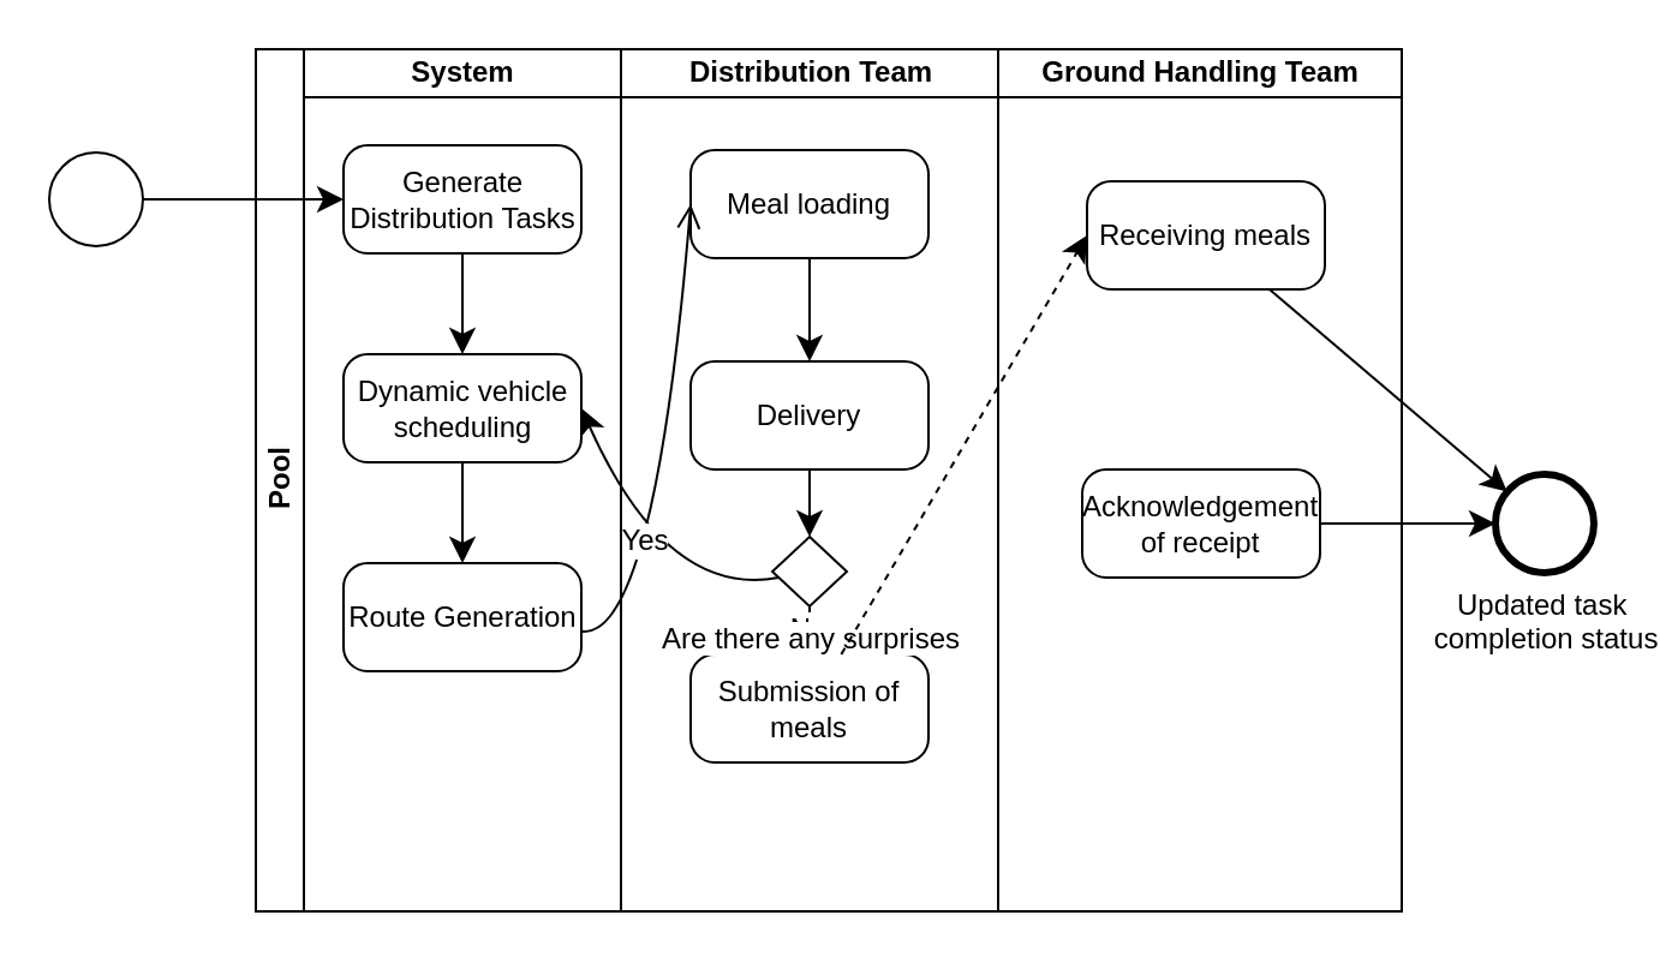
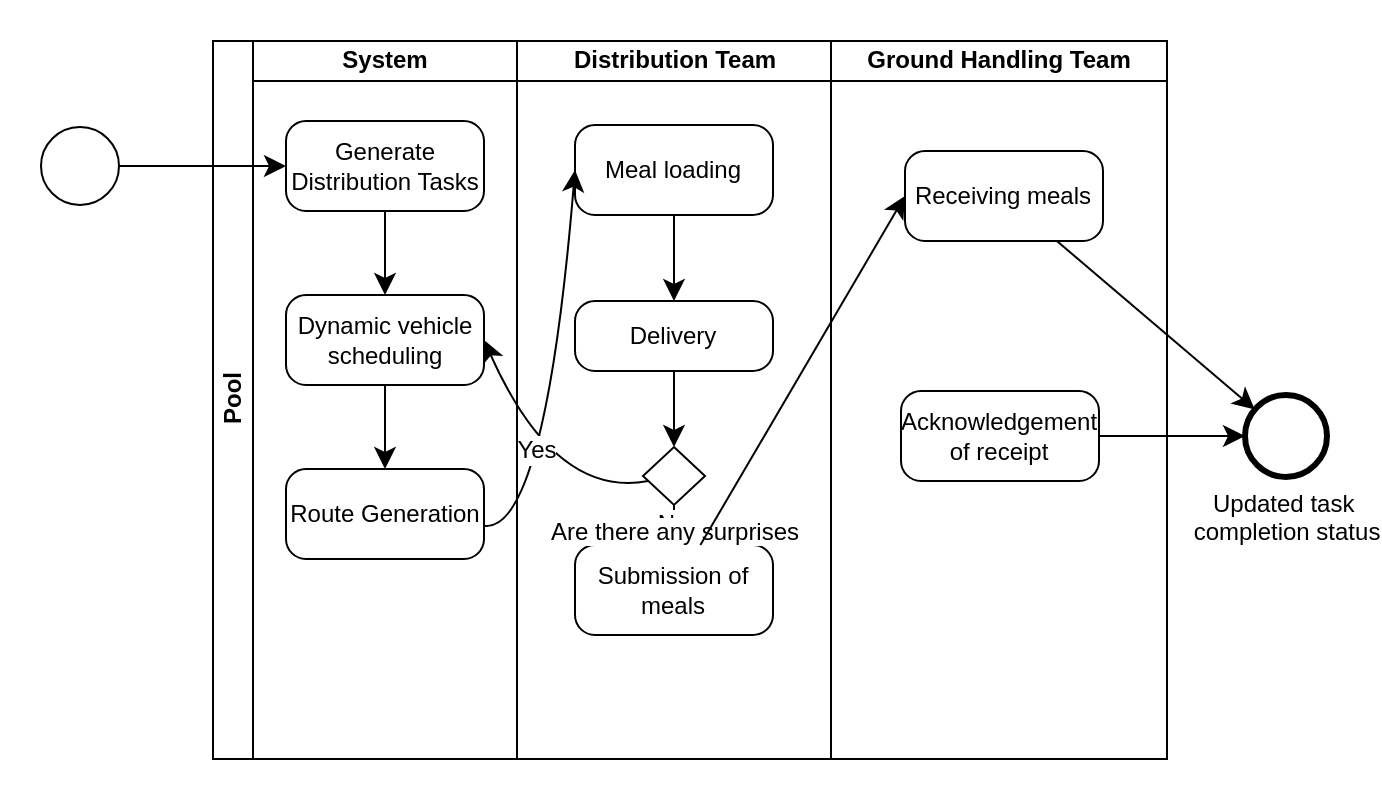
  <mxCell id="0" />
  <mxCell id="1" parent="0" />
  <mxCell id="2" value="Pool" style="swimlane;html=1;childLayout=stackLayout;resizeParent=1;resizeParentMax=0;startSize=20;horizontal=0;horizontalStack=1;whiteSpace=wrap;" vertex="1" parent="1"><mxGeometry x="106" y="20" width="477" height="359" as="geometry" /></mxCell>
  <mxCell id="3" value="System" style="swimlane;html=1;startSize=20;" vertex="1" parent="2"><mxGeometry x="20" width="132" height="359" as="geometry" /></mxCell>
  <mxCell id="4" value="Generate Distribution Tasks" style="points=[[0.25,0,0],[0.5,0,0],[0.75,0,0],[1,0.25,0],[1,0.5,0],[1,0.75,0],[0.75,1,0],[0.5,1,0],[0.25,1,0],[0,0.75,0],[0,0.5,0],[0,0.25,0]];shape=mxgraph.bpmn.task;whiteSpace=wrap;rectStyle=rounded;size=10;html=1;container=1;expand=0;collapsible=0;taskMarker=abstract;" vertex="1" parent="3"><mxGeometry x="16.5" y="40" width="99" height="45" as="geometry" /></mxCell>
  <mxCell id="5" style="edgeStyle=none;curved=1;rounded=0;orthogonalLoop=1;jettySize=auto;html=1;fontSize=12;startSize=8;endSize=8;" edge="1" parent="3" source="6" target="7"><mxGeometry relative="1" as="geometry" /></mxCell>
  <mxCell id="6" value="Dynamic vehicle scheduling" style="points=[[0.25,0,0],[0.5,0,0],[0.75,0,0],[1,0.25,0],[1,0.5,0],[1,0.75,0],[0.75,1,0],[0.5,1,0],[0.25,1,0],[0,0.75,0],[0,0.5,0],[0,0.25,0]];shape=mxgraph.bpmn.task;whiteSpace=wrap;rectStyle=rounded;size=10;html=1;container=1;expand=0;collapsible=0;taskMarker=abstract;" vertex="1" parent="3"><mxGeometry x="16.5" y="127" width="99" height="45" as="geometry" /></mxCell>
  <mxCell id="7" value="Route Generation" style="points=[[0.25,0,0],[0.5,0,0],[0.75,0,0],[1,0.25,0],[1,0.5,0],[1,0.75,0],[0.75,1,0],[0.5,1,0],[0.25,1,0],[0,0.75,0],[0,0.5,0],[0,0.25,0]];shape=mxgraph.bpmn.task;whiteSpace=wrap;rectStyle=rounded;size=10;html=1;container=1;expand=0;collapsible=0;taskMarker=abstract;" vertex="1" parent="3"><mxGeometry x="16.5" y="214" width="99" height="45" as="geometry" /></mxCell>
  <mxCell id="8" style="edgeStyle=none;curved=1;rounded=0;orthogonalLoop=1;jettySize=auto;html=1;entryX=0.5;entryY=0;entryDx=0;entryDy=0;entryPerimeter=0;fontSize=12;startSize=8;endSize=8;" edge="1" parent="3" source="4" target="6"><mxGeometry relative="1" as="geometry" /></mxCell>
  <mxCell id="9" value="Distribution Team" style="swimlane;html=1;startSize=20;" vertex="1" parent="2"><mxGeometry x="152" width="157" height="359" as="geometry" /></mxCell>
  <mxCell id="10" style="edgeStyle=none;curved=1;rounded=0;orthogonalLoop=1;jettySize=auto;html=1;fontSize=12;startSize=8;endSize=8;" edge="1" parent="9" source="11" target="13"><mxGeometry relative="1" as="geometry" /></mxCell>
  <mxCell id="11" value="Meal loading" style="points=[[0.25,0,0],[0.5,0,0],[0.75,0,0],[1,0.25,0],[1,0.5,0],[1,0.75,0],[0.75,1,0],[0.5,1,0],[0.25,1,0],[0,0.75,0],[0,0.5,0],[0,0.25,0]];shape=mxgraph.bpmn.task;whiteSpace=wrap;rectStyle=rounded;size=10;html=1;container=1;expand=0;collapsible=0;taskMarker=abstract;" vertex="1" parent="9"><mxGeometry x="29" y="42" width="99" height="45" as="geometry" /></mxCell>
  <mxCell id="12" value="Submission of meals" style="points=[[0.25,0,0],[0.5,0,0],[0.75,0,0],[1,0.25,0],[1,0.5,0],[1,0.75,0],[0.75,1,0],[0.5,1,0],[0.25,1,0],[0,0.75,0],[0,0.5,0],[0,0.25,0]];shape=mxgraph.bpmn.task;whiteSpace=wrap;rectStyle=rounded;size=10;html=1;container=1;expand=0;collapsible=0;taskMarker=abstract;" vertex="1" parent="9"><mxGeometry x="29" y="252" width="99" height="45" as="geometry" /></mxCell>
- <mxCell id="13" value="Delivery" style="points=[[0.25,0,0],[0.5,0,0],[0.75,0,0],[1,0.25,0],[1,0.5,0],[1,0.75,0],[0.75,1,0],[0.5,1,0],[0.25,1,0],[0,0.75,0],[0,0.5,0],[0,0.25,0]];shape=mxgraph.bpmn.task;whiteSpace=wrap;rectStyle=rounded;size=10;html=1;container=1;expand=0;collapsible=0;taskMarker=abstract;" vertex="1" parent="9"><mxGeometry x="29" y="130" width="99" height="45" as="geometry" /></mxCell>
+ <mxCell id="13" value="Delivery" style="points=[[0.25,0,0],[0.5,0,0],[0.75,0,0],[1,0.25,0],[1,0.5,0],[1,0.75,0],[0.75,1,0],[0.5,1,0],[0.25,1,0],[0,0.75,0],[0,0.5,0],[0,0.25,0]];shape=mxgraph.bpmn.task;whiteSpace=wrap;rectStyle=rounded;size=10;html=1;container=1;expand=0;collapsible=0;taskMarker=abstract;" vertex="1" parent="9"><mxGeometry x="29" y="130" width="99" height="35" as="geometry" /></mxCell>
  <mxCell id="14" style="edgeStyle=none;curved=1;rounded=0;orthogonalLoop=1;jettySize=auto;html=1;fontSize=12;startSize=8;endSize=8;" edge="1" parent="9" source="16" target="12"><mxGeometry relative="1" as="geometry" /></mxCell>
  <mxCell id="15" value="No" style="edgeLabel;html=1;align=center;verticalAlign=middle;resizable=0;points=[];fontSize=12;" vertex="1" connectable="0" parent="14"><mxGeometry x="-0.124" y="-1" relative="1" as="geometry"><mxPoint as="offset" /></mxGeometry></mxCell>
  <mxCell id="16" value="Are there any surprises" style="points=[[0.25,0.25,0],[0.5,0,0],[0.75,0.25,0],[1,0.5,0],[0.75,0.75,0],[0.5,1,0],[0.25,0.75,0],[0,0.5,0]];shape=mxgraph.bpmn.gateway2;html=1;verticalLabelPosition=bottom;labelBackgroundColor=#ffffff;verticalAlign=top;align=center;perimeter=rhombusPerimeter;outlineConnect=0;outline=none;symbol=none;" vertex="1" parent="9"><mxGeometry x="63" y="203" width="31" height="29" as="geometry" /></mxCell>
  <mxCell id="17" style="edgeStyle=none;curved=1;rounded=0;orthogonalLoop=1;jettySize=auto;html=1;entryX=0.5;entryY=0;entryDx=0;entryDy=0;entryPerimeter=0;fontSize=12;startSize=8;endSize=8;" edge="1" parent="9" source="13" target="16"><mxGeometry relative="1" as="geometry" /></mxCell>
  <mxCell id="18" value="Ground Handling Team" style="swimlane;html=1;startSize=20;" vertex="1" parent="2"><mxGeometry x="309" width="168" height="359" as="geometry" /></mxCell>
  <mxCell id="19" style="edgeStyle=none;curved=1;rounded=0;orthogonalLoop=1;jettySize=auto;html=1;fontSize=12;startSize=8;endSize=8;" edge="1" parent="18" source="20" target="28"><mxGeometry relative="1" as="geometry" /></mxCell>
  <mxCell id="20" value="Receiving meals" style="points=[[0.25,0,0],[0.5,0,0],[0.75,0,0],[1,0.25,0],[1,0.5,0],[1,0.75,0],[0.75,1,0],[0.5,1,0],[0.25,1,0],[0,0.75,0],[0,0.5,0],[0,0.25,0]];shape=mxgraph.bpmn.task;whiteSpace=wrap;rectStyle=rounded;size=10;html=1;container=1;expand=0;collapsible=0;taskMarker=abstract;" vertex="1" parent="18"><mxGeometry x="37" y="55" width="99" height="45" as="geometry" /></mxCell>
  <mxCell id="21" value="Acknowledgement of receipt" style="points=[[0.25,0,0],[0.5,0,0],[0.75,0,0],[1,0.25,0],[1,0.5,0],[1,0.75,0],[0.75,1,0],[0.5,1,0],[0.25,1,0],[0,0.75,0],[0,0.5,0],[0,0.25,0]];shape=mxgraph.bpmn.task;whiteSpace=wrap;rectStyle=rounded;size=10;html=1;container=1;expand=0;collapsible=0;taskMarker=abstract;" vertex="1" parent="18"><mxGeometry x="35" y="175" width="99" height="45" as="geometry" /></mxCell>
- <mxCell id="22" style="edgeStyle=none;curved=1;rounded=0;orthogonalLoop=1;jettySize=auto;html=1;entryX=0;entryY=0.5;entryDx=0;entryDy=0;entryPerimeter=0;fontSize=12;startSize=8;endSize=8;endArrow=open;" edge="1" parent="2" source="7" target="11"><mxGeometry relative="1" as="geometry"><Array as="points"><mxPoint x="166" y="246" /></Array></mxGeometry></mxCell>
+ <mxCell id="22" style="edgeStyle=none;curved=1;rounded=0;orthogonalLoop=1;jettySize=auto;html=1;entryX=0;entryY=0.5;entryDx=0;entryDy=0;entryPerimeter=0;fontSize=12;startSize=8;endSize=8;" edge="1" parent="2" source="7" target="11"><mxGeometry relative="1" as="geometry"><Array as="points"><mxPoint x="166" y="246" /></Array></mxGeometry></mxCell>
  <mxCell id="23" style="edgeStyle=none;curved=1;rounded=0;orthogonalLoop=1;jettySize=auto;html=1;entryX=1;entryY=0.5;entryDx=0;entryDy=0;entryPerimeter=0;fontSize=12;startSize=8;endSize=8;" edge="1" parent="2" source="16" target="6"><mxGeometry relative="1" as="geometry"><Array as="points"><mxPoint x="171" y="229" /></Array></mxGeometry></mxCell>
  <mxCell id="24" value="Yes" style="edgeLabel;html=1;align=center;verticalAlign=middle;resizable=0;points=[];fontSize=12;" vertex="1" connectable="0" parent="23"><mxGeometry x="0.101" y="-1" relative="1" as="geometry"><mxPoint as="offset" /></mxGeometry></mxCell>
- <mxCell id="25" style="edgeStyle=none;curved=1;rounded=0;orthogonalLoop=1;jettySize=auto;html=1;entryX=0;entryY=0.5;entryDx=0;entryDy=0;entryPerimeter=0;fontSize=12;startSize=8;endSize=8;dashed=1;" edge="1" parent="2" source="12" target="20"><mxGeometry relative="1" as="geometry" /></mxCell>
+ <mxCell id="25" style="edgeStyle=none;curved=1;rounded=0;orthogonalLoop=1;jettySize=auto;html=1;entryX=0;entryY=0.5;entryDx=0;entryDy=0;entryPerimeter=0;fontSize=12;startSize=8;endSize=8;" edge="1" parent="2" source="12" target="20"><mxGeometry relative="1" as="geometry" /></mxCell>
  <mxCell id="26" style="edgeStyle=none;curved=1;rounded=0;orthogonalLoop=1;jettySize=auto;html=1;fontSize=12;startSize=8;endSize=8;" edge="1" parent="1" source="27" target="4"><mxGeometry relative="1" as="geometry" /></mxCell>
  <mxCell id="27" value="" style="points=[[0.145,0.145,0],[0.5,0,0],[0.855,0.145,0],[1,0.5,0],[0.855,0.855,0],[0.5,1,0],[0.145,0.855,0],[0,0.5,0]];shape=mxgraph.bpmn.event;html=1;verticalLabelPosition=bottom;labelBackgroundColor=#ffffff;verticalAlign=top;align=center;perimeter=ellipsePerimeter;outlineConnect=0;aspect=fixed;outline=standard;symbol=general;" vertex="1" parent="1"><mxGeometry x="20" y="63" width="39" height="39" as="geometry" /></mxCell>
  <mxCell id="28" value="Updated task&amp;nbsp;&lt;div&gt;completion status&lt;/div&gt;" style="points=[[0.145,0.145,0],[0.5,0,0],[0.855,0.145,0],[1,0.5,0],[0.855,0.855,0],[0.5,1,0],[0.145,0.855,0],[0,0.5,0]];shape=mxgraph.bpmn.event;html=1;verticalLabelPosition=bottom;labelBackgroundColor=#ffffff;verticalAlign=top;align=center;perimeter=ellipsePerimeter;outlineConnect=0;aspect=fixed;outline=end;symbol=terminate2;" vertex="1" parent="1"><mxGeometry x="622" y="197" width="41" height="41" as="geometry" /></mxCell>
  <mxCell id="29" style="edgeStyle=none;curved=1;rounded=0;orthogonalLoop=1;jettySize=auto;html=1;fontSize=12;startSize=8;endSize=8;" edge="1" parent="1" source="21" target="28"><mxGeometry relative="1" as="geometry" /></mxCell>
